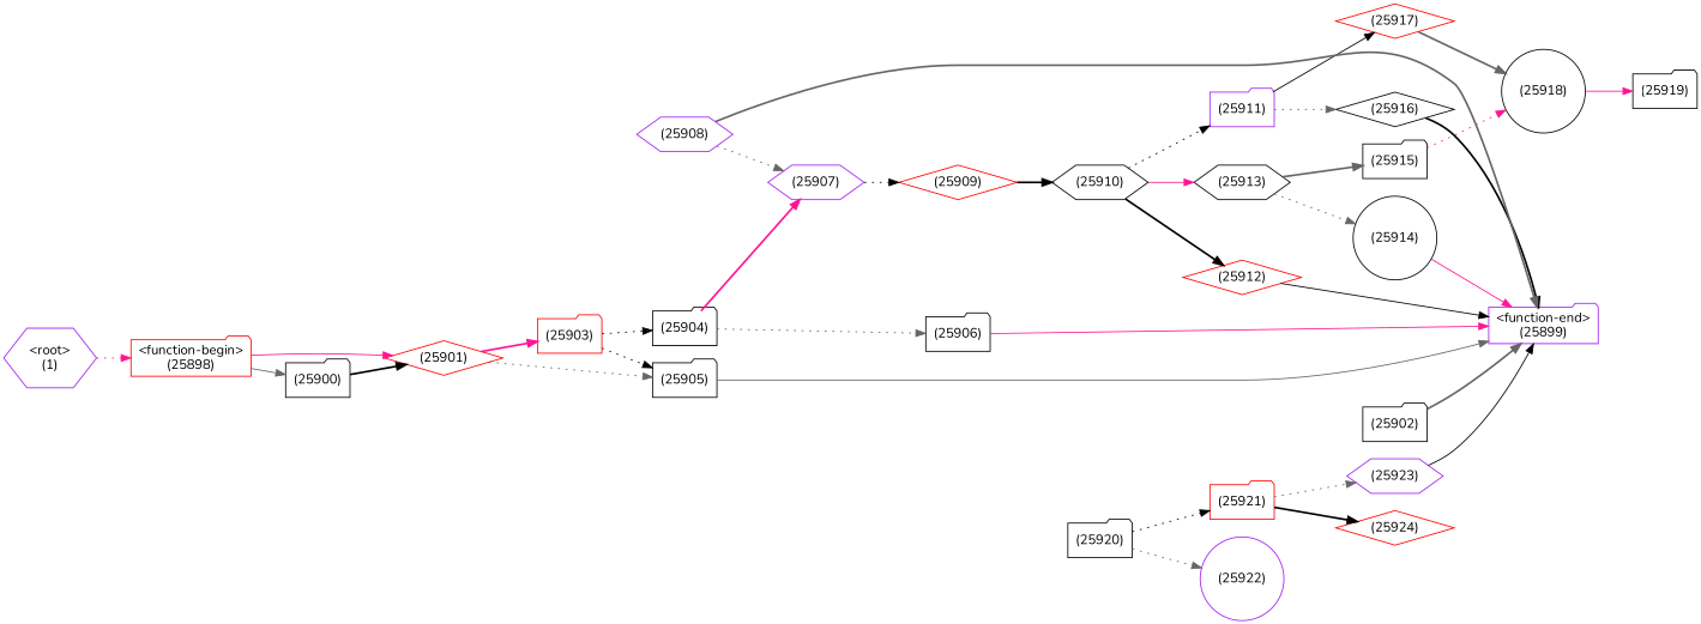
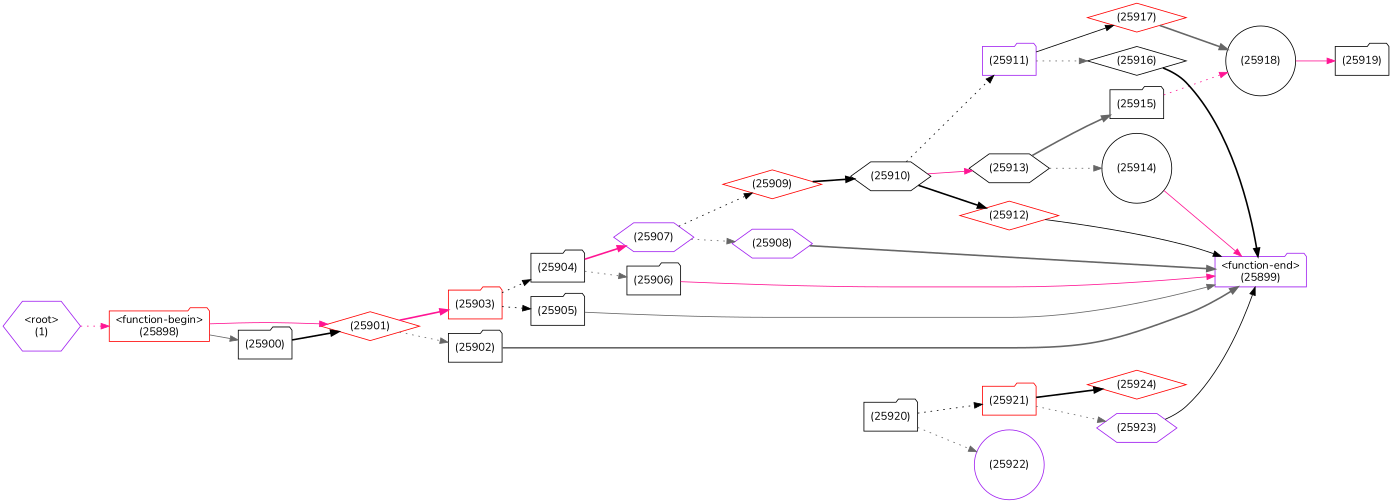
  digraph {
    fontname=Nunito
    rankdir=LR
    node [color=black fontname=Nunito shape=folder]
    edge [color=black fontname=Nunito style=dotted]
    n1 [color=red label="(25924)" shape=diamond]
    n2 [color=red label="(25921)"]
    n3 [color=purple label="(25923)" shape=hexagon]
    n4 [color=purple label="<function-end>\n(25899)"]
    n5 [color=purple label="(25922)" shape=circle]
    n6 [label="(25920)"]
    n7 [label="(25919)"]
    n8 [label="(25918)" shape=circle]
    n9 [color=red label="(25917)" shape=diamond]
    n10 [label="(25915)"]
    n11 [color=purple label="(25911)"]
    n12 [label="(25916)" shape=diamond]
    n13 [label="(25913)" shape=hexagon]
    n14 [label="(25914)" shape=circle]
    n15 [label="(25910)" shape=hexagon]
    n16 [color=red label="(25912)" shape=diamond]
    n17 [color=red label="(25909)" shape=diamond]
    n18 [color=purple label="(25907)" shape=hexagon]
    n19 [color=purple label="(25908)" shape=hexagon]
    n20 [label="(25904)"]
    n21 [label="(25906)"]
    n22 [label="(25905)"]
    n23 [color=red label="(25903)"]
    n24 [color=red label="(25901)" shape=diamond]
    n25 [label="(25902)"]
    n26 [label="(25900)"]
    n27 [color=red label="<function-begin>\n(25898)"]
    n28 [color=purple label="<root>\n(1)" shape=hexagon]
    n2 -> n1 [style=bold]
    n2 -> n3 [color=gray40]
    n3 -> n4 [style=solid]
    n6 -> n2
    n6 -> n5 [color=gray40]
    n8 -> n7 [color=deeppink style=solid]
    n9 -> n8 [color=gray40 style=bold]
    n10 -> n8 [color=deeppink]
    n11 -> n9 [style=solid]
    n11 -> n12 [color=gray40]
    n12 -> n4 [style=bold]
    n13 -> n10 [color=gray40 style=bold]
    n13 -> n14 [color=gray40]
    n14 -> n4 [color=deeppink style=solid]
    n15 -> n11
    n15 -> n13 [color=deeppink style=solid]
    n15 -> n16 [style=bold]
    n16 -> n4 [style=solid]
    n17 -> n15 [style=bold]
    n18 -> n17
-   n19 -> n18 [color=gray40]
+   n18 -> n19 [color=gray40]
    n19 -> n4 [color=gray40 style=bold]
    n20 -> n18 [color=deeppink style=bold]
    n20 -> n21 [color=gray40]
    n21 -> n4 [color=deeppink style=solid]
    n22 -> n4 [color=gray40 style=solid]
    n23 -> n20
    n23 -> n22
    n24 -> n23 [color=deeppink style=bold]
-   n24 -> n22 [color=gray40]
+   n24 -> n25 [color=gray40]
    n25 -> n4 [color=gray40 style=bold]
    n26 -> n24 [style=bold]
    n27 -> n24 [color=deeppink style=solid]
    n27 -> n26 [color=gray40 style=solid]
    n28 -> n27 [color=deeppink]
  }
